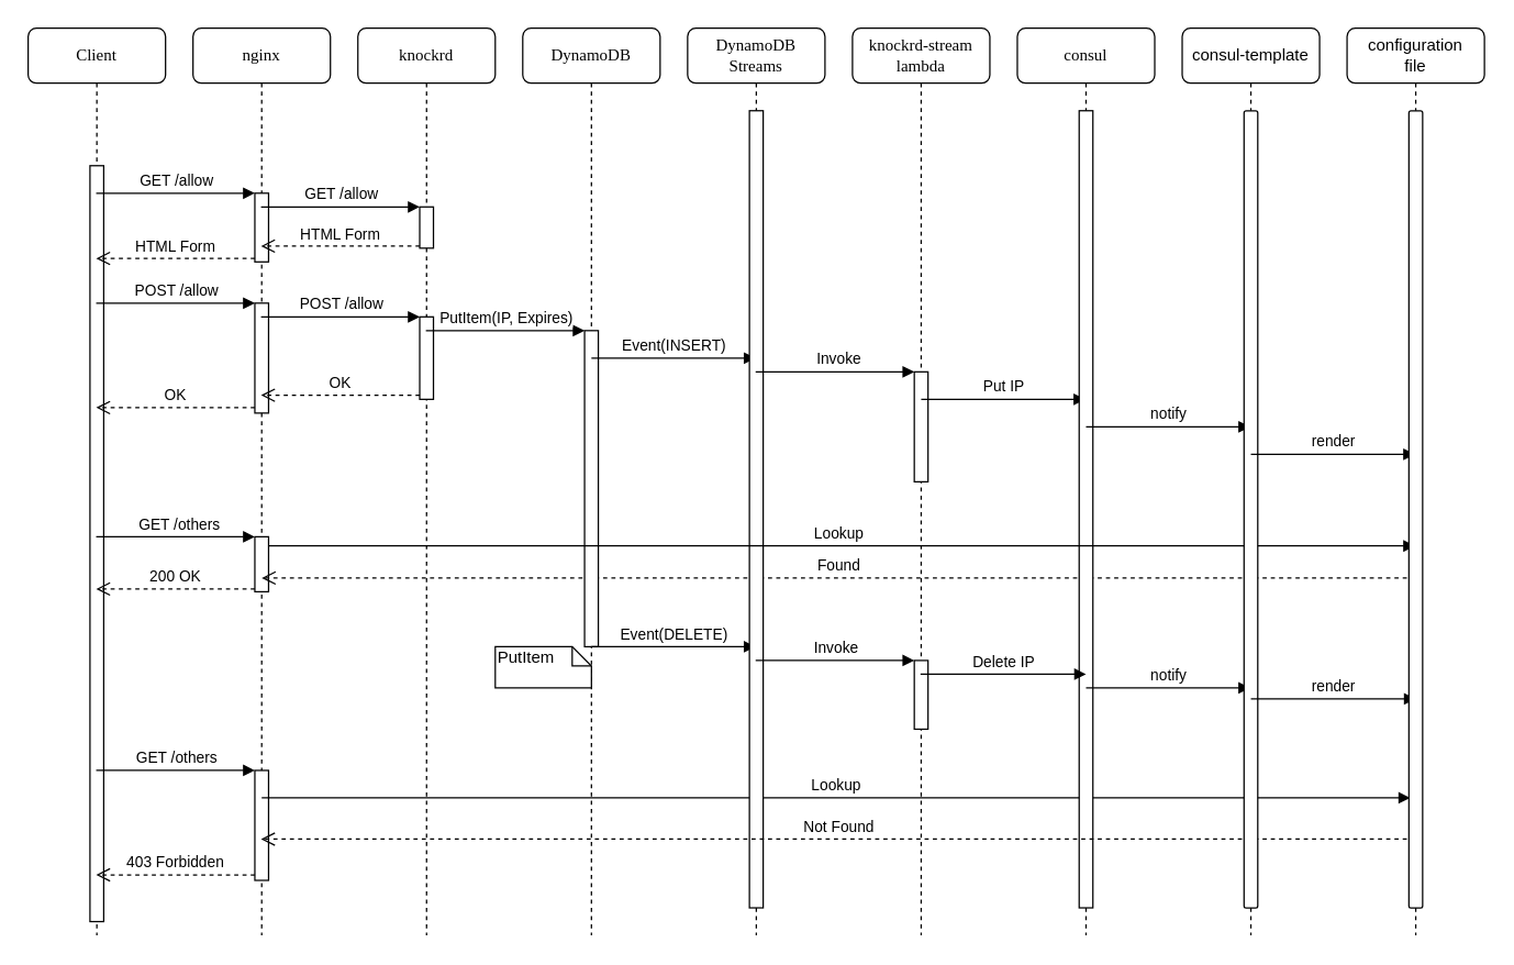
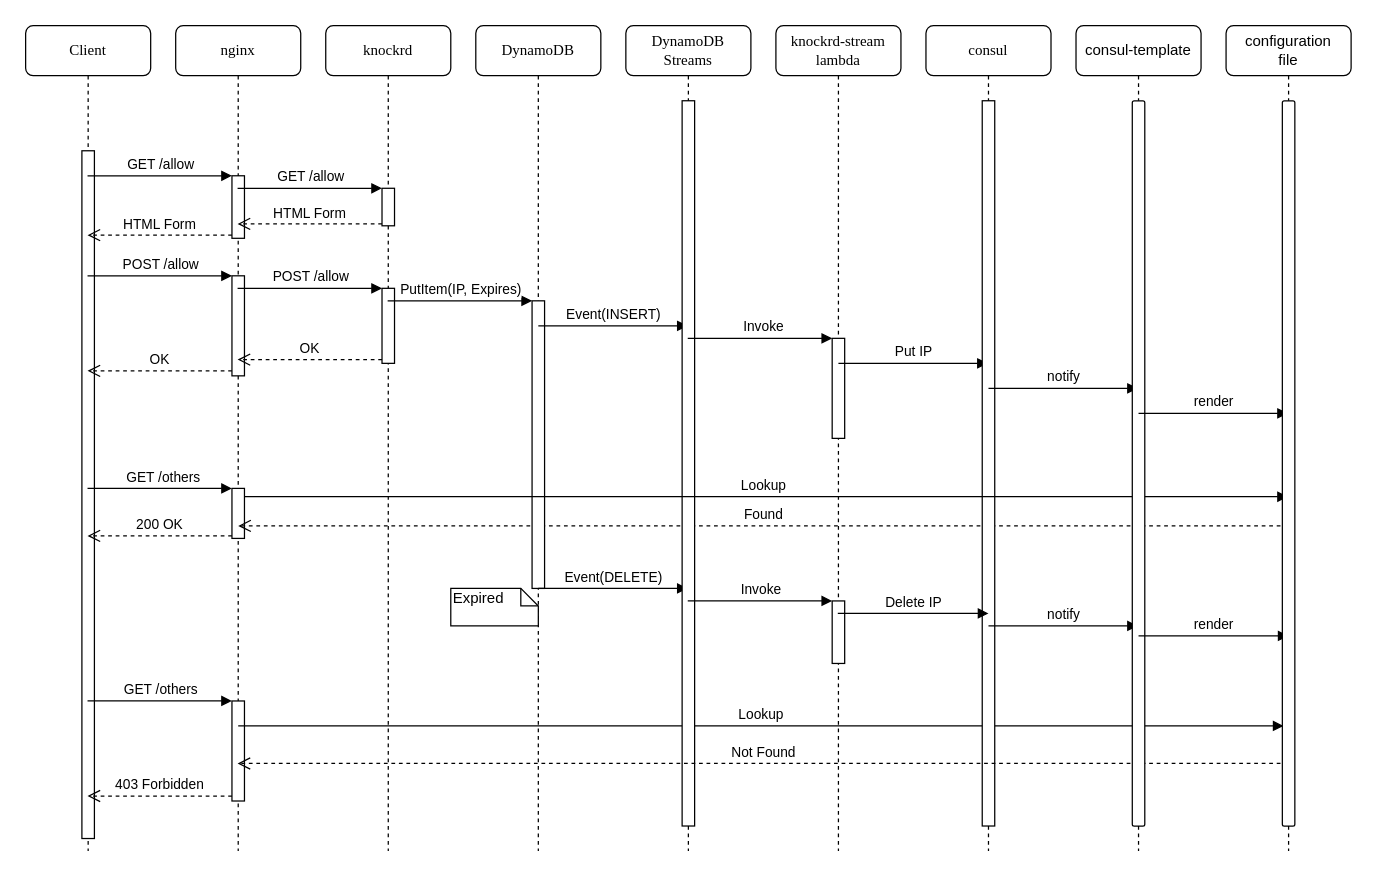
  <mxCell id="0" />
  <mxCell id="1" parent="0" />
  <mxCell id="2" value="nginx" style="shape=umlLifeline;perimeter=lifelinePerimeter;whiteSpace=wrap;html=1;container=1;collapsible=0;recursiveResize=0;outlineConnect=0;rounded=1;shadow=0;comic=0;labelBackgroundColor=none;strokeWidth=1;fontFamily=Verdana;fontSize=12;align=center;" parent="1" vertex="1"><mxGeometry x="140" y="20" width="100" height="660" as="geometry" /></mxCell>
  <mxCell id="3" value="" style="html=1;points=[];perimeter=orthogonalPerimeter;" parent="2" vertex="1"><mxGeometry x="45" y="120" width="10" height="50" as="geometry" /></mxCell>
  <mxCell id="4" value="" style="html=1;points=[];perimeter=orthogonalPerimeter;" parent="2" vertex="1"><mxGeometry x="45" y="200" width="10" height="80" as="geometry" /></mxCell>
  <mxCell id="5" value="" style="html=1;points=[];perimeter=orthogonalPerimeter;" parent="2" vertex="1"><mxGeometry x="45" y="370" width="10" height="40" as="geometry" /></mxCell>
  <mxCell id="6" value="" style="html=1;points=[];perimeter=orthogonalPerimeter;" parent="2" vertex="1"><mxGeometry x="45" y="540" width="10" height="80" as="geometry" /></mxCell>
  <mxCell id="7" value="Lookup" style="html=1;verticalAlign=bottom;endArrow=block;entryX=0.1;entryY=0.862;entryDx=0;entryDy=0;entryPerimeter=0;" parent="2" target="52" edge="1"><mxGeometry width="80" relative="1" as="geometry"><mxPoint x="50" y="560" as="sourcePoint" /><mxPoint x="130" y="560" as="targetPoint" /></mxGeometry></mxCell>
  <mxCell id="8" value="Found" style="html=1;verticalAlign=bottom;endArrow=open;dashed=1;endSize=8;" parent="2" source="51" edge="1"><mxGeometry relative="1" as="geometry"><mxPoint x="130" y="400" as="sourcePoint" /><mxPoint x="50" y="400" as="targetPoint" /></mxGeometry></mxCell>
  <mxCell id="9" value="knockrd" style="shape=umlLifeline;perimeter=lifelinePerimeter;whiteSpace=wrap;html=1;container=1;collapsible=0;recursiveResize=0;outlineConnect=0;rounded=1;shadow=0;comic=0;labelBackgroundColor=none;strokeWidth=1;fontFamily=Verdana;fontSize=12;align=center;" parent="1" vertex="1"><mxGeometry x="260" y="20" width="100" height="660" as="geometry" /></mxCell>
  <mxCell id="10" value="" style="html=1;points=[];perimeter=orthogonalPerimeter;" parent="9" vertex="1"><mxGeometry x="45" y="130" width="10" height="30" as="geometry" /></mxCell>
  <mxCell id="11" value="" style="html=1;points=[];perimeter=orthogonalPerimeter;" parent="9" vertex="1"><mxGeometry x="45" y="210" width="10" height="60" as="geometry" /></mxCell>
  <mxCell id="12" value="DynamoDB" style="shape=umlLifeline;perimeter=lifelinePerimeter;whiteSpace=wrap;html=1;container=1;collapsible=0;recursiveResize=0;outlineConnect=0;rounded=1;shadow=0;comic=0;labelBackgroundColor=none;strokeWidth=1;fontFamily=Verdana;fontSize=12;align=center;" parent="1" vertex="1"><mxGeometry x="380" y="20" width="100" height="660" as="geometry" /></mxCell>
  <mxCell id="13" value="" style="html=1;points=[];perimeter=orthogonalPerimeter;" parent="12" vertex="1"><mxGeometry x="45" y="220" width="10" height="230" as="geometry" /></mxCell>
  <mxCell id="14" value="Event(INSERT)" style="html=1;verticalAlign=bottom;endArrow=block;" parent="12" target="16" edge="1"><mxGeometry width="80" relative="1" as="geometry"><mxPoint x="50" y="240" as="sourcePoint" /><mxPoint x="130" y="240" as="targetPoint" /></mxGeometry></mxCell>
  <mxCell id="15" value="Event(DELETE)" style="html=1;verticalAlign=bottom;endArrow=block;" parent="12" target="16" edge="1"><mxGeometry x="0.004" width="80" relative="1" as="geometry"><mxPoint x="50" y="450" as="sourcePoint" /><mxPoint x="130" y="450" as="targetPoint" /><mxPoint as="offset" /></mxGeometry></mxCell>
  <mxCell id="16" value="DynamoDB&lt;br&gt;Streams" style="shape=umlLifeline;perimeter=lifelinePerimeter;whiteSpace=wrap;html=1;container=1;collapsible=0;recursiveResize=0;outlineConnect=0;rounded=1;shadow=0;comic=0;labelBackgroundColor=none;strokeWidth=1;fontFamily=Verdana;fontSize=12;align=center;" parent="1" vertex="1"><mxGeometry x="500" y="20" width="100" height="660" as="geometry" /></mxCell>
  <mxCell id="17" value="" style="html=1;points=[];perimeter=orthogonalPerimeter;" parent="16" vertex="1"><mxGeometry x="45" y="60" width="10" height="580" as="geometry" /></mxCell>
  <mxCell id="18" value="knockrd-stream&lt;br&gt;lambda" style="shape=umlLifeline;perimeter=lifelinePerimeter;whiteSpace=wrap;html=1;container=1;collapsible=0;recursiveResize=0;outlineConnect=0;rounded=1;shadow=0;comic=0;labelBackgroundColor=none;strokeWidth=1;fontFamily=Verdana;fontSize=12;align=center;" parent="1" vertex="1"><mxGeometry x="620" y="20" width="100" height="660" as="geometry" /></mxCell>
  <mxCell id="19" value="" style="html=1;points=[];perimeter=orthogonalPerimeter;" parent="18" vertex="1"><mxGeometry x="45" y="250" width="10" height="80" as="geometry" /></mxCell>
  <mxCell id="20" value="Put IP" style="html=1;verticalAlign=bottom;endArrow=block;" parent="18" target="33" edge="1"><mxGeometry width="80" relative="1" as="geometry"><mxPoint x="50" y="270" as="sourcePoint" /><mxPoint x="130" y="270" as="targetPoint" /></mxGeometry></mxCell>
  <mxCell id="21" value="" style="html=1;points=[];perimeter=orthogonalPerimeter;" parent="18" vertex="1"><mxGeometry x="45" y="460" width="10" height="50" as="geometry" /></mxCell>
  <mxCell id="22" value="Client" style="shape=umlLifeline;perimeter=lifelinePerimeter;whiteSpace=wrap;html=1;container=1;collapsible=0;recursiveResize=0;outlineConnect=0;rounded=1;shadow=0;comic=0;labelBackgroundColor=none;strokeWidth=1;fontFamily=Verdana;fontSize=12;align=center;" parent="1" vertex="1"><mxGeometry y="20" width="100" height="660" as="geometry" x="20" /></mxCell>
  <mxCell id="23" value="" style="html=1;points=[];perimeter=orthogonalPerimeter;rounded=0;shadow=0;comic=0;labelBackgroundColor=none;strokeWidth=1;fontFamily=Verdana;fontSize=12;align=center;" parent="22" vertex="1"><mxGeometry x="45" y="100" width="10" height="550" as="geometry" /></mxCell>
  <mxCell id="24" value="GET /allow" style="html=1;verticalAlign=bottom;endArrow=block;entryX=0;entryY=0;" parent="1" source="22" target="3" edge="1"><mxGeometry relative="1" as="geometry"><mxPoint x="125" y="140" as="sourcePoint" /></mxGeometry></mxCell>
  <mxCell id="25" value="HTML Form" style="html=1;verticalAlign=bottom;endArrow=open;dashed=1;endSize=8;exitX=0;exitY=0.95;" parent="1" source="3" target="22" edge="1"><mxGeometry relative="1" as="geometry"><mxPoint x="125" y="216" as="targetPoint" /></mxGeometry></mxCell>
  <mxCell id="26" value="GET /allow" style="html=1;verticalAlign=bottom;endArrow=block;entryX=0;entryY=0;" parent="1" source="2" target="10" edge="1"><mxGeometry relative="1" as="geometry"><mxPoint x="285" y="150" as="sourcePoint" /></mxGeometry></mxCell>
  <mxCell id="27" value="HTML Form" style="html=1;verticalAlign=bottom;endArrow=open;dashed=1;endSize=8;exitX=0;exitY=0.95;" parent="1" source="10" target="2" edge="1"><mxGeometry relative="1" as="geometry"><mxPoint x="285" y="226" as="targetPoint" /></mxGeometry></mxCell>
  <mxCell id="28" value="POST /allow" style="html=1;verticalAlign=bottom;endArrow=block;entryX=0;entryY=0;" parent="1" source="22" target="4" edge="1"><mxGeometry relative="1" as="geometry"><mxPoint x="125" y="220" as="sourcePoint" /></mxGeometry></mxCell>
  <mxCell id="29" value="OK" style="html=1;verticalAlign=bottom;endArrow=open;dashed=1;endSize=8;exitX=0;exitY=0.95;" parent="1" source="4" target="22" edge="1"><mxGeometry relative="1" as="geometry"><mxPoint x="125" y="296" as="targetPoint" /></mxGeometry></mxCell>
  <mxCell id="30" value="POST /allow" style="html=1;verticalAlign=bottom;endArrow=block;entryX=0;entryY=0;" parent="1" source="2" target="11" edge="1"><mxGeometry relative="1" as="geometry"><mxPoint x="285" y="230" as="sourcePoint" /></mxGeometry></mxCell>
  <mxCell id="31" value="OK" style="html=1;verticalAlign=bottom;endArrow=open;dashed=1;endSize=8;exitX=0;exitY=0.95;" parent="1" source="11" target="2" edge="1"><mxGeometry relative="1" as="geometry"><mxPoint x="285" y="306" as="targetPoint" /></mxGeometry></mxCell>
  <mxCell id="32" value="PutItem(IP, Expires)" style="html=1;verticalAlign=bottom;endArrow=block;entryX=0;entryY=0;" parent="1" source="9" target="13" edge="1"><mxGeometry relative="1" as="geometry"><mxPoint x="425" y="240" as="sourcePoint" /></mxGeometry></mxCell>
  <mxCell id="33" value="consul" style="shape=umlLifeline;perimeter=lifelinePerimeter;whiteSpace=wrap;html=1;container=1;collapsible=0;recursiveResize=0;outlineConnect=0;rounded=1;shadow=0;comic=0;labelBackgroundColor=none;strokeWidth=1;fontFamily=Verdana;fontSize=12;align=center;" parent="1" vertex="1"><mxGeometry x="740" y="20" width="100" height="660" as="geometry" /></mxCell>
  <mxCell id="34" value="" style="html=1;points=[];perimeter=orthogonalPerimeter;" parent="33" vertex="1"><mxGeometry x="45" y="60" width="10" height="580" as="geometry" /></mxCell>
  <mxCell id="35" value="notify" style="html=1;verticalAlign=bottom;endArrow=block;" edge="1" parent="33" target="47"><mxGeometry width="80" relative="1" as="geometry"><mxPoint x="50" y="290" as="sourcePoint" /><mxPoint x="130" y="290" as="targetPoint" /></mxGeometry></mxCell>
  <mxCell id="36" value="notify" style="html=1;verticalAlign=bottom;endArrow=block;" edge="1" parent="33" target="47"><mxGeometry width="80" relative="1" as="geometry"><mxPoint x="50" y="480" as="sourcePoint" /><mxPoint x="130" y="480" as="targetPoint" /></mxGeometry></mxCell>
  <mxCell id="37" value="Invoke" style="html=1;verticalAlign=bottom;endArrow=block;entryX=0;entryY=0;" parent="1" source="16" target="19" edge="1"><mxGeometry x="0.041" relative="1" as="geometry"><mxPoint x="705" y="270" as="sourcePoint" /><mxPoint as="offset" /></mxGeometry></mxCell>
  <mxCell id="38" value="GET /others" style="html=1;verticalAlign=bottom;endArrow=block;entryX=0;entryY=0;" parent="1" source="22" target="5" edge="1"><mxGeometry x="0.041" relative="1" as="geometry"><mxPoint x="125" y="390" as="sourcePoint" /><mxPoint as="offset" /></mxGeometry></mxCell>
  <mxCell id="39" value="200 OK" style="html=1;verticalAlign=bottom;endArrow=open;dashed=1;endSize=8;exitX=0;exitY=0.95;" parent="1" source="5" target="22" edge="1"><mxGeometry relative="1" as="geometry"><mxPoint x="125" y="466" as="targetPoint" /></mxGeometry></mxCell>
  <mxCell id="40" value="Lookup" style="html=1;verticalAlign=bottom;endArrow=block;exitX=1;exitY=0.167;exitDx=0;exitDy=0;exitPerimeter=0;" parent="1" source="5" target="51" edge="1"><mxGeometry x="-0.006" width="80" relative="1" as="geometry"><mxPoint x="420" y="320" as="sourcePoint" /><mxPoint x="500" y="320" as="targetPoint" /><mxPoint as="offset" /></mxGeometry></mxCell>
- <mxCell id="41" value="PutItem" style="shape=note;whiteSpace=wrap;html=1;size=14;verticalAlign=top;align=left;spacingTop=-6;" parent="1" vertex="1"><mxGeometry x="360" y="470" width="70" height="30" as="geometry" /></mxCell>
+ <mxCell id="41" value="Expired" style="shape=note;whiteSpace=wrap;html=1;size=14;verticalAlign=top;align=left;spacingTop=-6;" parent="1" vertex="1"><mxGeometry x="360" y="470" width="70" height="30" as="geometry" /></mxCell>
  <mxCell id="42" value="Invoke" style="html=1;verticalAlign=bottom;endArrow=block;entryX=0;entryY=0;" parent="1" source="16" target="21" edge="1"><mxGeometry relative="1" as="geometry"><mxPoint x="695" y="470" as="sourcePoint" /></mxGeometry></mxCell>
  <mxCell id="43" value="Delete IP" style="html=1;verticalAlign=bottom;endArrow=block;" parent="1" edge="1" source="18"><mxGeometry width="80" relative="1" as="geometry"><mxPoint x="790" y="490" as="sourcePoint" /><mxPoint x="790" y="490" as="targetPoint" /></mxGeometry></mxCell>
  <mxCell id="44" value="GET /others" style="html=1;verticalAlign=bottom;endArrow=block;entryX=0;entryY=0;" parent="1" source="22" target="6" edge="1"><mxGeometry relative="1" as="geometry"><mxPoint x="135" y="560" as="sourcePoint" /></mxGeometry></mxCell>
  <mxCell id="45" value="403 Forbidden" style="html=1;verticalAlign=bottom;endArrow=open;dashed=1;endSize=8;exitX=0;exitY=0.95;" parent="1" source="6" target="22" edge="1"><mxGeometry relative="1" as="geometry"><mxPoint x="135" y="636" as="targetPoint" /></mxGeometry></mxCell>
  <mxCell id="46" value="Not Found" style="html=1;verticalAlign=bottom;endArrow=open;dashed=1;endSize=8;" parent="1" target="2" edge="1" source="51"><mxGeometry relative="1" as="geometry"><mxPoint x="910" y="610" as="sourcePoint" /><mxPoint x="830" y="600" as="targetPoint" /><Array as="points"><mxPoint x="570" y="610" /></Array></mxGeometry></mxCell>
  <mxCell id="47" value="consul-template" style="shape=umlLifeline;perimeter=lifelinePerimeter;whiteSpace=wrap;html=1;container=1;collapsible=0;recursiveResize=0;outlineConnect=0;rounded=1;" vertex="1" parent="1"><mxGeometry x="860" y="20" width="100" height="660" as="geometry" /></mxCell>
  <mxCell id="48" value="" style="html=1;points=[];perimeter=orthogonalPerimeter;rounded=1;" vertex="1" parent="47"><mxGeometry x="45" y="60" width="10" height="580" as="geometry" /></mxCell>
  <mxCell id="49" value="render" style="html=1;verticalAlign=bottom;endArrow=block;" edge="1" parent="47" target="51"><mxGeometry width="80" relative="1" as="geometry"><mxPoint x="50" y="310" as="sourcePoint" /><mxPoint x="130" y="310" as="targetPoint" /></mxGeometry></mxCell>
  <mxCell id="50" value="render" style="html=1;verticalAlign=bottom;endArrow=block;" edge="1" parent="47"><mxGeometry width="80" relative="1" as="geometry"><mxPoint x="50" y="488" as="sourcePoint" /><mxPoint x="170" y="488" as="targetPoint" /></mxGeometry></mxCell>
  <mxCell id="51" value="configuration&lt;br&gt;file" style="shape=umlLifeline;perimeter=lifelinePerimeter;whiteSpace=wrap;html=1;container=1;collapsible=0;recursiveResize=0;outlineConnect=0;rounded=1;" vertex="1" parent="1"><mxGeometry x="980" y="20" width="100" height="660" as="geometry" /></mxCell>
  <mxCell id="52" value="" style="html=1;points=[];perimeter=orthogonalPerimeter;rounded=1;" vertex="1" parent="51"><mxGeometry x="45" y="60" width="10" height="580" as="geometry" /></mxCell>
